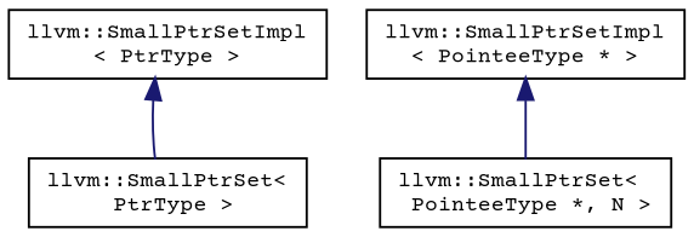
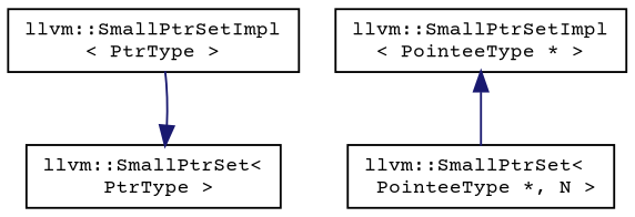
  digraph {
    fontname="Courier Prime"
    node [color=black fillcolor=white fontname="Courier Prime" fontsize=10 shape=record style=filled]
    edge [color=midnightblue dir=back fontname="Courier Prime" fontsize=10 labelfontname=Helvetica labelfontsize=10 style=solid]
    n1 [height=0.2 label="llvm::SmallPtrSetImpl\l\< PtrType \>" width=0.4]
    n2 [height=0.2 label="llvm::SmallPtrSet\<\l PtrType \>" width=0.4]
    n3 [height=0.2 label="llvm::SmallPtrSetImpl\l\< PointeeType * \>" width=0.4]
    n4 [height=0.2 label="llvm::SmallPtrSet\<\l PointeeType *, N \>" width=0.4]
-   n1 -> n2
+   n2 -> n1
    n3 -> n4
  }
